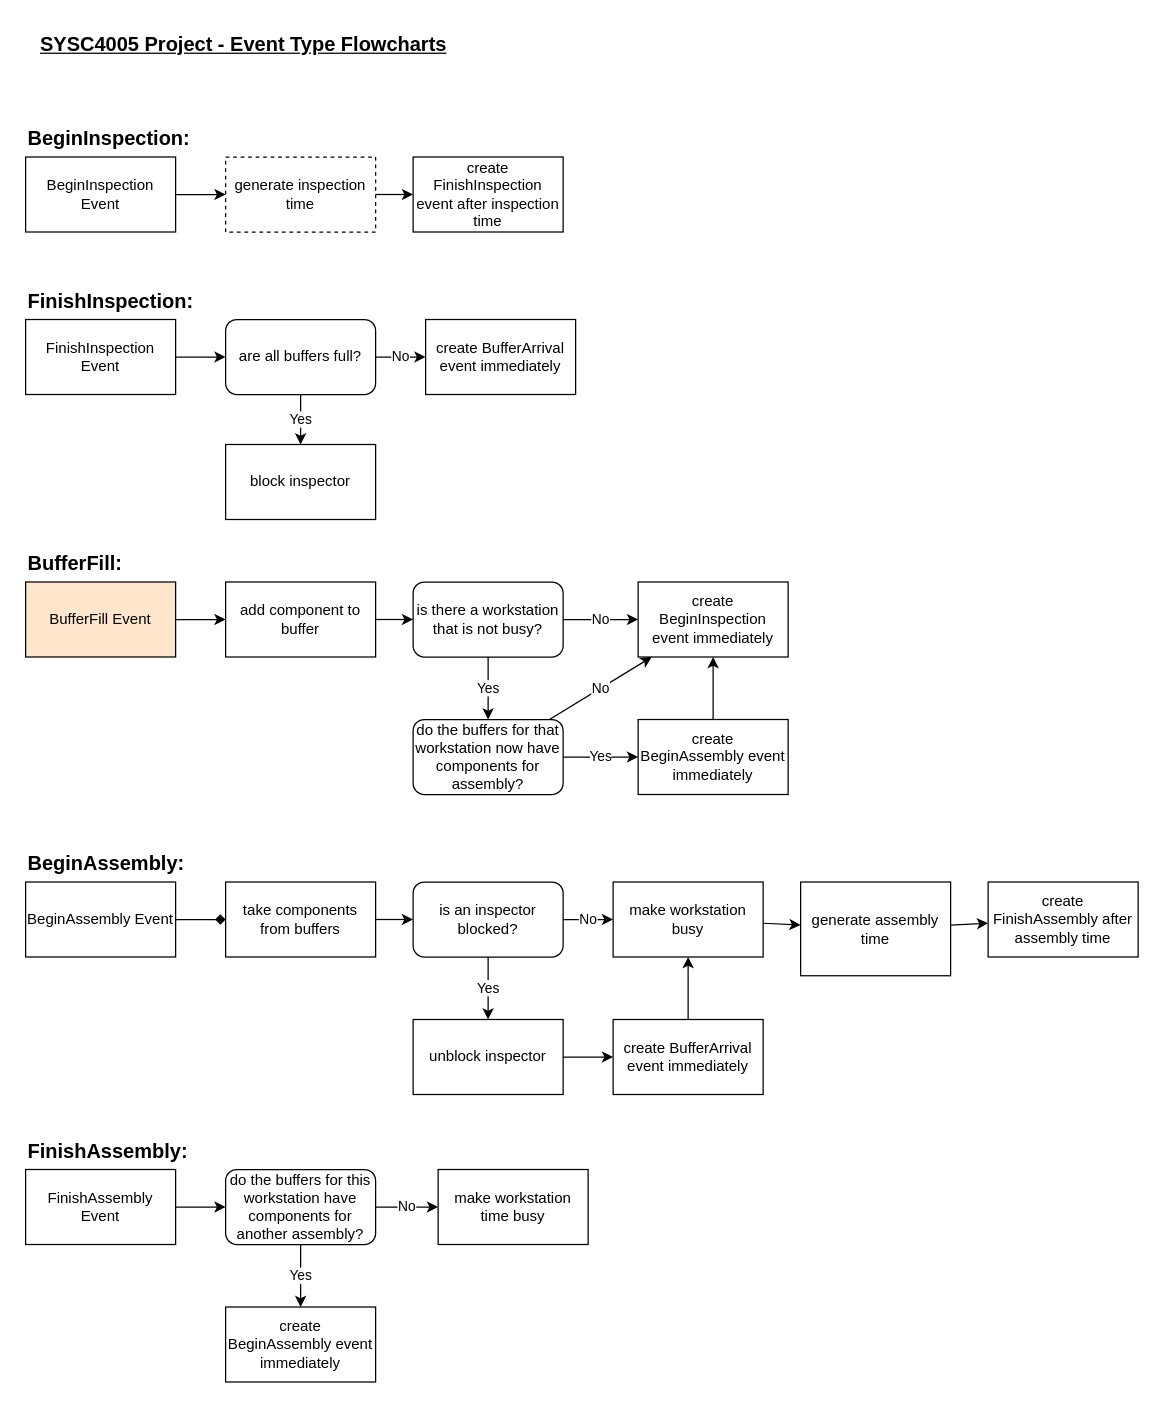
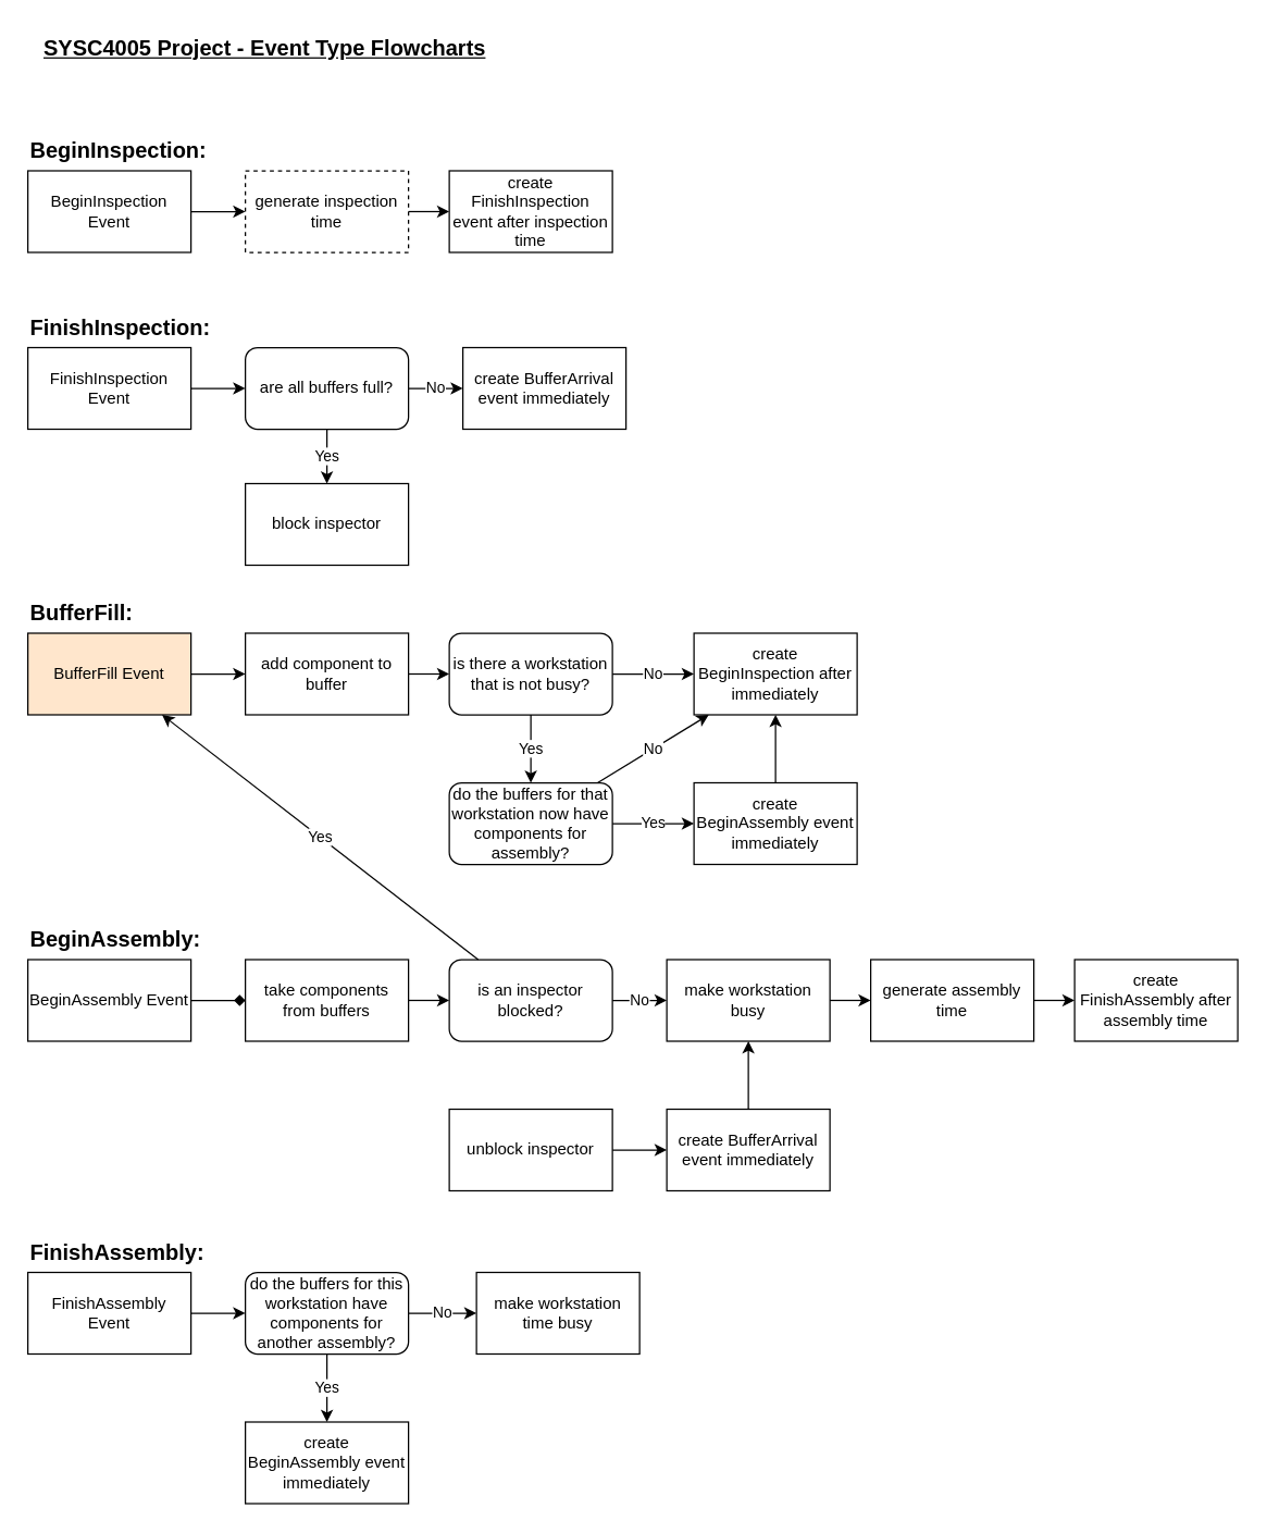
  <mxCell id="0" />
  <mxCell id="1" parent="0" />
  <mxCell id="2" value="BeginInspection Event" style="rounded=0;whiteSpace=wrap;html=1;" parent="1" vertex="1"><mxGeometry x="20" y="125" width="120" height="60" as="geometry" /></mxCell>
  <mxCell id="3" value="FinishInspection Event" style="rounded=0;whiteSpace=wrap;html=1;" parent="1" vertex="1"><mxGeometry x="20" y="255" width="120" height="60" as="geometry" /></mxCell>
  <mxCell id="4" value="BufferFill Event" style="rounded=0;whiteSpace=wrap;html=1;fillColor=#ffe6cc;" parent="1" vertex="1"><mxGeometry x="20" y="465" width="120" height="60" as="geometry" /></mxCell>
  <mxCell id="5" value="BeginAssembly Event" style="rounded=0;whiteSpace=wrap;html=1;" parent="1" vertex="1"><mxGeometry x="20" y="705" width="120" height="60" as="geometry" /></mxCell>
  <mxCell id="6" value="FinishAssembly Event" style="rounded=0;whiteSpace=wrap;html=1;" parent="1" vertex="1"><mxGeometry x="20" y="935" width="120" height="60" as="geometry" /></mxCell>
  <mxCell id="7" value="create FinishInspection event after inspection time" style="rounded=0;whiteSpace=wrap;html=1;" parent="1" vertex="1"><mxGeometry x="330" y="125" width="120" height="60" as="geometry" /></mxCell>
  <mxCell id="8" value="are all buffers full?" style="rounded=1;whiteSpace=wrap;html=1;" parent="1" vertex="1"><mxGeometry x="180" y="255" width="120" height="60" as="geometry" /></mxCell>
  <mxCell id="9" value="create BufferArrival event immediately" style="rounded=0;whiteSpace=wrap;html=1;" parent="1" vertex="1"><mxGeometry x="340" y="255" width="120" height="60" as="geometry" /></mxCell>
  <mxCell id="10" value="block inspector" style="rounded=0;whiteSpace=wrap;html=1;" parent="1" vertex="1"><mxGeometry x="180" y="355" width="120" height="60" as="geometry" /></mxCell>
  <mxCell id="11" value="" style="endArrow=classic;html=1;rounded=0;" parent="1" source="3" target="8" edge="1"><mxGeometry width="50" height="50" relative="1" as="geometry"><mxPoint x="380" y="685" as="sourcePoint" /><mxPoint x="430" y="635" as="targetPoint" /></mxGeometry></mxCell>
  <mxCell id="12" value="No" style="endArrow=classic;html=1;rounded=0;" parent="1" source="8" target="9" edge="1"><mxGeometry width="50" height="50" relative="1" as="geometry"><mxPoint x="430" y="705" as="sourcePoint" /><mxPoint x="480" y="655" as="targetPoint" /></mxGeometry></mxCell>
  <mxCell id="13" value="Yes" style="endArrow=classic;html=1;rounded=0;" parent="1" source="8" target="10" edge="1"><mxGeometry width="50" height="50" relative="1" as="geometry"><mxPoint x="410" y="705" as="sourcePoint" /><mxPoint x="460" y="655" as="targetPoint" /></mxGeometry></mxCell>
  <mxCell id="14" value="" style="endArrow=classic;html=1;rounded=0;" parent="1" source="2" target="48" edge="1"><mxGeometry width="50" height="50" relative="1" as="geometry"><mxPoint x="380" y="265" as="sourcePoint" /><mxPoint x="430" y="215" as="targetPoint" /></mxGeometry></mxCell>
  <mxCell id="15" value="do the buffers for that workstation now have components for assembly?" style="rounded=1;whiteSpace=wrap;html=1;" parent="1" vertex="1"><mxGeometry x="330" y="575" width="120" height="60" as="geometry" /></mxCell>
  <mxCell id="16" value="is there a workstation that is not busy?" style="rounded=1;whiteSpace=wrap;html=1;" parent="1" vertex="1"><mxGeometry x="330" y="465" width="120" height="60" as="geometry" /></mxCell>
  <mxCell id="17" value="" style="endArrow=classic;html=1;rounded=0;" parent="1" source="4" target="40" edge="1"><mxGeometry width="50" height="50" relative="1" as="geometry"><mxPoint x="380" y="535" as="sourcePoint" /><mxPoint x="430" y="485" as="targetPoint" /></mxGeometry></mxCell>
  <mxCell id="18" value="create BeginAssembly event immediately" style="rounded=0;whiteSpace=wrap;html=1;" parent="1" vertex="1"><mxGeometry x="510" y="575" width="120" height="60" as="geometry" /></mxCell>
- <mxCell id="19" value="create BeginInspection event immediately" style="rounded=0;whiteSpace=wrap;html=1;" parent="1" vertex="1"><mxGeometry x="510" y="465" width="120" height="60" as="geometry" /></mxCell>
+ <mxCell id="19" value="create BeginInspection after immediately" style="rounded=0;whiteSpace=wrap;html=1;" parent="1" vertex="1"><mxGeometry x="510" y="465" width="120" height="60" as="geometry" /></mxCell>
  <mxCell id="20" value="" style="endArrow=classic;html=1;rounded=0;" parent="1" source="18" target="19" edge="1"><mxGeometry width="50" height="50" relative="1" as="geometry"><mxPoint x="380" y="525" as="sourcePoint" /><mxPoint x="430" y="475" as="targetPoint" /></mxGeometry></mxCell>
  <mxCell id="21" value="is an inspector blocked?" style="rounded=1;whiteSpace=wrap;html=1;" parent="1" vertex="1"><mxGeometry x="330" y="705" width="120" height="60" as="geometry" /></mxCell>
  <mxCell id="22" value="create BufferArrival event immediately" style="rounded=0;whiteSpace=wrap;html=1;" parent="1" vertex="1"><mxGeometry x="490" y="815" width="120" height="60" as="geometry" /></mxCell>
  <mxCell id="23" value="create FinishAssembly after assembly time" style="rounded=0;whiteSpace=wrap;html=1;" parent="1" vertex="1"><mxGeometry x="790" y="705" width="120" height="60" as="geometry" /></mxCell>
  <mxCell id="24" value="make workstation busy" style="rounded=0;whiteSpace=wrap;html=1;" parent="1" vertex="1"><mxGeometry x="490" y="705" width="120" height="60" as="geometry" /></mxCell>
  <mxCell id="25" value="" style="endArrow=diamond;html=1;rounded=0;" parent="1" source="5" target="38" edge="1"><mxGeometry width="50" height="50" relative="1" as="geometry"><mxPoint x="380" y="1225" as="sourcePoint" /><mxPoint x="430" y="1175" as="targetPoint" /></mxGeometry></mxCell>
- <mxCell id="26" value="Yes" style="endArrow=classic;html=1;rounded=0;" parent="1" source="21" target="33" edge="1"><mxGeometry width="50" height="50" relative="1" as="geometry"><mxPoint x="380" y="1225" as="sourcePoint" /><mxPoint x="430" y="1175" as="targetPoint" /></mxGeometry></mxCell>
+ <mxCell id="26" value="Yes" style="endArrow=classic;html=1;rounded=0;" parent="1" source="21" target="4" edge="1"><mxGeometry width="50" height="50" relative="1" as="geometry"><mxPoint x="380" y="1225" as="sourcePoint" /><mxPoint x="430" y="1175" as="targetPoint" /></mxGeometry></mxCell>
  <mxCell id="27" value="" style="endArrow=classic;html=1;rounded=0;" parent="1" source="22" target="24" edge="1"><mxGeometry width="50" height="50" relative="1" as="geometry"><mxPoint x="380" y="1225" as="sourcePoint" /><mxPoint x="430" y="1175" as="targetPoint" /></mxGeometry></mxCell>
  <mxCell id="28" value="No" style="endArrow=classic;html=1;rounded=0;" parent="1" source="21" target="24" edge="1"><mxGeometry width="50" height="50" relative="1" as="geometry"><mxPoint x="380" y="1225" as="sourcePoint" /><mxPoint x="430" y="1175" as="targetPoint" /></mxGeometry></mxCell>
  <mxCell id="29" value="" style="endArrow=classic;html=1;rounded=0;" parent="1" source="24" target="46" edge="1"><mxGeometry width="50" height="50" relative="1" as="geometry"><mxPoint x="380" y="1225" as="sourcePoint" /><mxPoint x="430" y="1175" as="targetPoint" /></mxGeometry></mxCell>
  <mxCell id="30" value="do the buffers for this workstation have components for another assembly?" style="rounded=1;whiteSpace=wrap;html=1;" parent="1" vertex="1"><mxGeometry x="180" y="935" width="120" height="60" as="geometry" /></mxCell>
  <mxCell id="31" value="create BeginAssembly event immediately" style="rounded=0;whiteSpace=wrap;html=1;" parent="1" vertex="1"><mxGeometry x="180" y="1045" width="120" height="60" as="geometry" /></mxCell>
  <mxCell id="32" value="make workstation time busy" style="rounded=0;whiteSpace=wrap;html=1;" parent="1" vertex="1"><mxGeometry x="350" y="935" width="120" height="60" as="geometry" /></mxCell>
  <mxCell id="33" value="unblock inspector" style="rounded=0;whiteSpace=wrap;html=1;" parent="1" vertex="1"><mxGeometry x="330" y="815" width="120" height="60" as="geometry" /></mxCell>
  <mxCell id="34" value="" style="endArrow=classic;html=1;rounded=0;" parent="1" source="33" target="22" edge="1"><mxGeometry width="50" height="50" relative="1" as="geometry"><mxPoint x="380" y="1085" as="sourcePoint" /><mxPoint x="430" y="1035" as="targetPoint" /></mxGeometry></mxCell>
  <mxCell id="35" value="" style="endArrow=classic;html=1;rounded=0;" parent="1" source="6" target="30" edge="1"><mxGeometry width="50" height="50" relative="1" as="geometry"><mxPoint x="380" y="1485" as="sourcePoint" /><mxPoint x="430" y="1435" as="targetPoint" /></mxGeometry></mxCell>
  <mxCell id="36" value="Yes" style="endArrow=classic;html=1;rounded=0;" parent="1" source="30" target="31" edge="1"><mxGeometry width="50" height="50" relative="1" as="geometry"><mxPoint x="380" y="1485" as="sourcePoint" /><mxPoint x="430" y="1435" as="targetPoint" /></mxGeometry></mxCell>
  <mxCell id="37" value="No" style="endArrow=classic;html=1;rounded=0;" parent="1" source="30" target="32" edge="1"><mxGeometry width="50" height="50" relative="1" as="geometry"><mxPoint x="380" y="1485" as="sourcePoint" /><mxPoint x="380" y="1645" as="targetPoint" /></mxGeometry></mxCell>
  <mxCell id="38" value="take components from buffers" style="rounded=0;whiteSpace=wrap;html=1;" vertex="1" parent="1"><mxGeometry x="180" y="705" width="120" height="60" as="geometry" /></mxCell>
  <mxCell id="39" value="" style="endArrow=classic;html=1;rounded=0;" edge="1" parent="1" source="38" target="21"><mxGeometry width="50" height="50" relative="1" as="geometry"><mxPoint x="380" y="1085" as="sourcePoint" /><mxPoint x="430" y="1035" as="targetPoint" /></mxGeometry></mxCell>
  <mxCell id="40" value="add component to buffer" style="rounded=0;whiteSpace=wrap;html=1;" vertex="1" parent="1"><mxGeometry x="180" y="465" width="120" height="60" as="geometry" /></mxCell>
  <mxCell id="41" value="" style="endArrow=classic;html=1;rounded=0;" edge="1" parent="1" source="40" target="16"><mxGeometry width="50" height="50" relative="1" as="geometry"><mxPoint x="380" y="935" as="sourcePoint" /><mxPoint x="430" y="885" as="targetPoint" /></mxGeometry></mxCell>
  <mxCell id="42" value="Yes" style="endArrow=classic;html=1;rounded=0;" edge="1" parent="1" source="16" target="15"><mxGeometry width="50" height="50" relative="1" as="geometry"><mxPoint x="380" y="935" as="sourcePoint" /><mxPoint x="430" y="885" as="targetPoint" /></mxGeometry></mxCell>
  <mxCell id="43" value="Yes" style="endArrow=classic;html=1;rounded=0;" edge="1" parent="1" source="15" target="18"><mxGeometry width="50" height="50" relative="1" as="geometry"><mxPoint x="380" y="935" as="sourcePoint" /><mxPoint x="430" y="885" as="targetPoint" /></mxGeometry></mxCell>
  <mxCell id="44" value="No" style="endArrow=classic;html=1;rounded=0;" edge="1" parent="1" source="16" target="19"><mxGeometry width="50" height="50" relative="1" as="geometry"><mxPoint x="380" y="935" as="sourcePoint" /><mxPoint x="430" y="885" as="targetPoint" /></mxGeometry></mxCell>
  <mxCell id="45" value="No" style="endArrow=classic;html=1;rounded=0;" edge="1" parent="1" source="15" target="19"><mxGeometry width="50" height="50" relative="1" as="geometry"><mxPoint x="380" y="935" as="sourcePoint" /><mxPoint x="430" y="885" as="targetPoint" /></mxGeometry></mxCell>
- <mxCell id="46" value="generate assembly time" style="rounded=0;whiteSpace=wrap;html=1;" vertex="1" parent="1"><mxGeometry x="640" y="705" width="120" height="75" as="geometry" /></mxCell>
+ <mxCell id="46" value="generate assembly time" style="rounded=0;whiteSpace=wrap;html=1;" vertex="1" parent="1"><mxGeometry x="640" y="705" width="120" height="60" as="geometry" /></mxCell>
  <mxCell id="47" value="" style="endArrow=classic;html=1;rounded=0;" edge="1" parent="1" source="46" target="23"><mxGeometry width="50" height="50" relative="1" as="geometry"><mxPoint x="380" y="1505" as="sourcePoint" /><mxPoint x="430" y="1455" as="targetPoint" /></mxGeometry></mxCell>
  <mxCell id="48" value="generate inspection time" style="rounded=0;whiteSpace=wrap;html=1;dashed=1;" vertex="1" parent="1"><mxGeometry x="180" y="125" width="120" height="60" as="geometry" /></mxCell>
  <mxCell id="49" value="" style="endArrow=classic;html=1;rounded=0;" edge="1" parent="1" source="48" target="7"><mxGeometry width="50" height="50" relative="1" as="geometry"><mxPoint x="380" y="305" as="sourcePoint" /><mxPoint x="430" y="255" as="targetPoint" /></mxGeometry></mxCell>
  <mxCell id="50" value="BeginInspection:" style="text;html=1;strokeColor=none;fillColor=none;align=left;verticalAlign=middle;whiteSpace=wrap;rounded=0;fontSize=16;fontStyle=1" vertex="1" parent="1"><mxGeometry x="20" y="95" width="280" height="30" as="geometry" /></mxCell>
  <mxCell id="51" value="FinishInspection:" style="text;html=1;strokeColor=none;fillColor=none;align=left;verticalAlign=middle;whiteSpace=wrap;rounded=0;fontSize=16;fontStyle=1" vertex="1" parent="1"><mxGeometry x="20" y="225" width="280" height="30" as="geometry" /></mxCell>
  <mxCell id="52" value="BufferFill:" style="text;html=1;strokeColor=none;fillColor=none;align=left;verticalAlign=middle;whiteSpace=wrap;rounded=0;fontSize=16;fontStyle=1" vertex="1" parent="1"><mxGeometry x="20" y="435" width="280" height="30" as="geometry" /></mxCell>
  <mxCell id="53" value="BeginAssembly:" style="text;html=1;strokeColor=none;fillColor=none;align=left;verticalAlign=middle;whiteSpace=wrap;rounded=0;horizontal=1;fontSize=16;fontStyle=1" vertex="1" parent="1"><mxGeometry x="20" y="675" width="260" height="30" as="geometry" /></mxCell>
  <mxCell id="54" value="FinishAssembly:" style="text;html=1;strokeColor=none;fillColor=none;align=left;verticalAlign=middle;whiteSpace=wrap;rounded=0;fontSize=16;fontStyle=1" vertex="1" parent="1"><mxGeometry x="20" y="905" width="240" height="30" as="geometry" /></mxCell>
  <mxCell id="55" value="SYSC4005 Project - Event Type Flowcharts" style="text;html=1;strokeColor=none;fillColor=none;align=left;verticalAlign=middle;whiteSpace=wrap;rounded=0;fontSize=16;fontStyle=5" vertex="1" parent="1"><mxGeometry x="30" y="20" width="400" height="30" as="geometry" /></mxCell>
